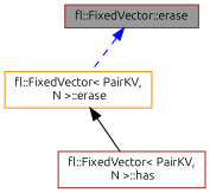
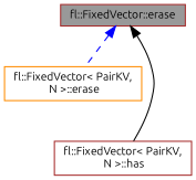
  digraph {
    fontname=Ubuntu
    rankdir=TB
    node [color=brown fillcolor=white fontname=Ubuntu fontsize=10 shape=box style=filled]
    edge [dir=back fontname=Ubuntu fontsize=10 labelfontname=Helvetica labelfontsize=10]
    n1 [fillcolor=grey60 fontcolor=black height=0.2 label="fl::FixedVector::erase" width=0.4]
    n2 [color=darkorange height=0.2 label="fl::FixedVector\< PairKV,\l N \>::erase" width=0.4]
    n3 [height=0.2 label="fl::FixedVector\< PairKV,\l N \>::has" width=0.4]
    n1 -> n2 [color=blue style=dashed]
-   n2 -> n3 [color=black style=solid]
+   n1 -> n3 [color=black style=solid]
  }
